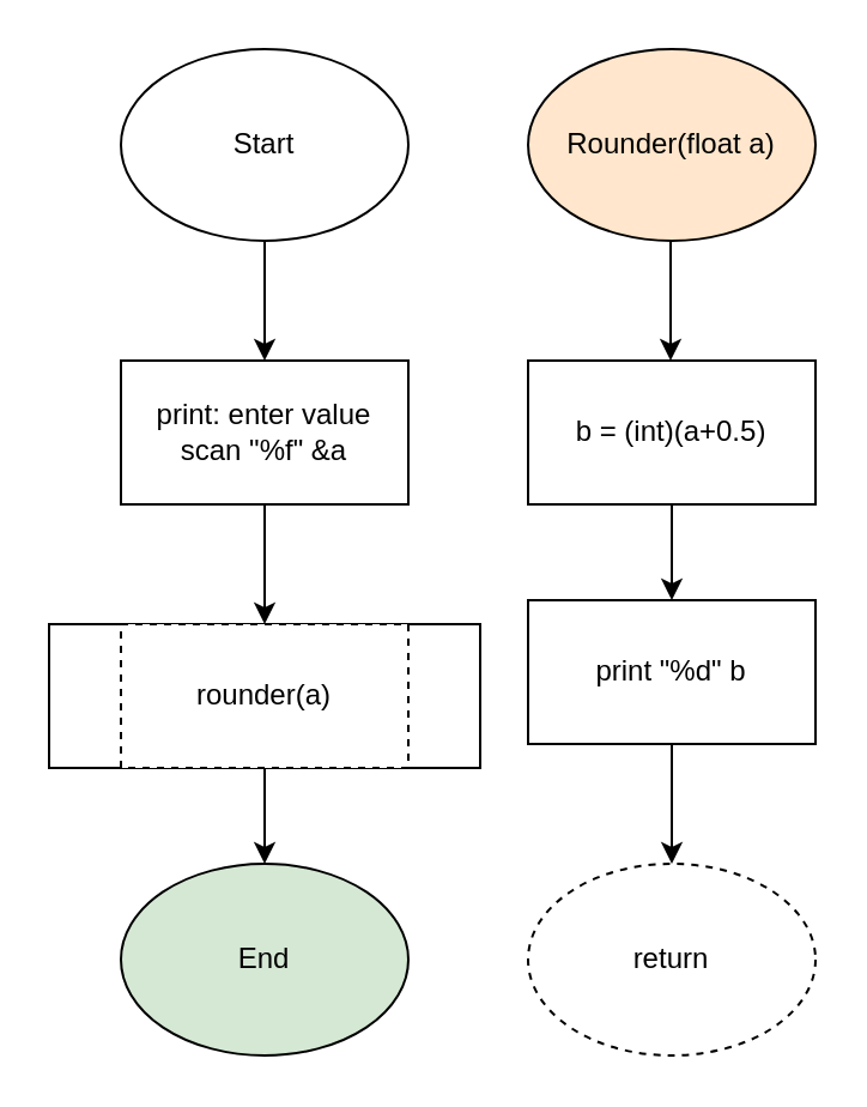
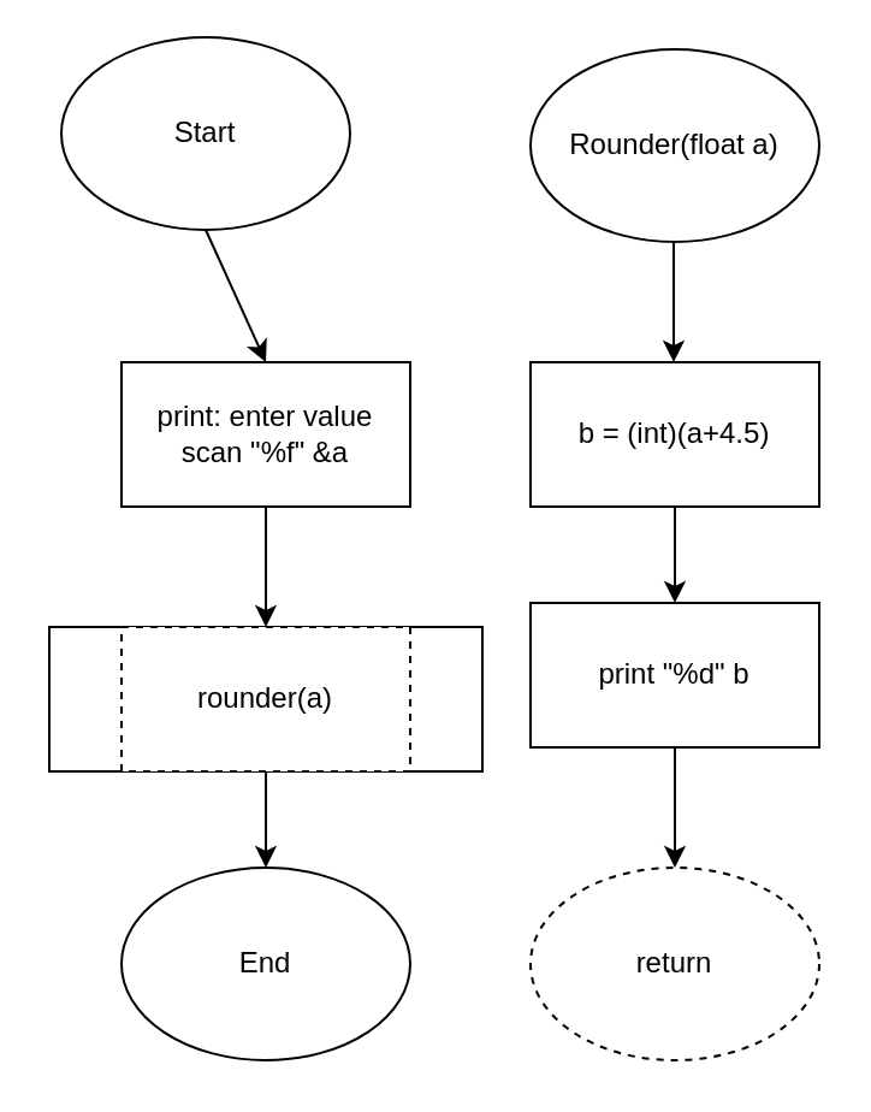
  <mxCell id="0" />
  <mxCell id="1" parent="0" />
- <mxCell id="2" value="Start" style="ellipse;whiteSpace=wrap;html=1;" vertex="1" parent="1"><mxGeometry x="50" y="20" width="120" height="80" as="geometry" /></mxCell>
+ <mxCell id="2" value="Start" style="ellipse;whiteSpace=wrap;html=1;" vertex="1" parent="1"><mxGeometry x="25" y="15" width="120" height="80" as="geometry" /></mxCell>
  <mxCell id="3" value="print: enter value&lt;br&gt;scan &quot;%f&quot; &amp;amp;a" style="rounded=0;whiteSpace=wrap;html=1;" vertex="1" parent="1"><mxGeometry x="50" y="150" width="120" height="60" as="geometry" /></mxCell>
  <mxCell id="4" value="" style="rounded=0;whiteSpace=wrap;html=1;" vertex="1" parent="1"><mxGeometry x="20" y="260" width="180" height="60" as="geometry" /></mxCell>
  <mxCell id="5" value="rounder(a)" style="rounded=0;whiteSpace=wrap;html=1;dashed=1;" vertex="1" parent="1"><mxGeometry x="50" y="260" width="120" height="60" as="geometry" /></mxCell>
  <mxCell id="6" value="" style="endArrow=classic;html=1;rounded=0;exitX=0.5;exitY=1;exitDx=0;exitDy=0;entryX=0.5;entryY=0;entryDx=0;entryDy=0;" edge="1" parent="1" source="2" target="3"><mxGeometry width="50" height="50" relative="1" as="geometry"><mxPoint x="100" y="160" as="sourcePoint" /><mxPoint x="150" y="110" as="targetPoint" /></mxGeometry></mxCell>
  <mxCell id="7" value="" style="endArrow=classic;html=1;rounded=0;exitX=0.5;exitY=1;exitDx=0;exitDy=0;entryX=0.5;entryY=0;entryDx=0;entryDy=0;" edge="1" parent="1" source="3" target="5"><mxGeometry width="50" height="50" relative="1" as="geometry"><mxPoint x="110" y="260" as="sourcePoint" /><mxPoint x="160" y="210" as="targetPoint" /></mxGeometry></mxCell>
  <mxCell id="8" value="" style="endArrow=classic;html=1;rounded=0;exitX=0.5;exitY=1;exitDx=0;exitDy=0;" edge="1" parent="1" source="5"><mxGeometry width="50" height="50" relative="1" as="geometry"><mxPoint x="100" y="410" as="sourcePoint" /><mxPoint x="110" y="360" as="targetPoint" /></mxGeometry></mxCell>
- <mxCell id="9" value="End" style="ellipse;whiteSpace=wrap;html=1;fillColor=#d5e8d4;" vertex="1" parent="1"><mxGeometry x="50" y="360" width="120" height="80" as="geometry" /></mxCell>
- <mxCell id="10" value="Rounder(float a)" style="ellipse;whiteSpace=wrap;html=1;fillColor=#ffe6cc;" vertex="1" parent="1"><mxGeometry x="220" y="20" width="120" height="80" as="geometry" /></mxCell>
- <mxCell id="11" value="b = (int)(a+0.5)" style="rounded=0;whiteSpace=wrap;html=1;" vertex="1" parent="1"><mxGeometry x="220" y="150" width="120" height="60" as="geometry" /></mxCell>
+ <mxCell id="9" value="End" style="ellipse;whiteSpace=wrap;html=1;" vertex="1" parent="1"><mxGeometry x="50" y="360" width="120" height="80" as="geometry" /></mxCell>
+ <mxCell id="10" value="Rounder(float a)" style="ellipse;whiteSpace=wrap;html=1;" vertex="1" parent="1"><mxGeometry x="220" y="20" width="120" height="80" as="geometry" /></mxCell>
+ <mxCell id="11" value="b = (int)(a+4.5)" style="rounded=0;whiteSpace=wrap;html=1;" vertex="1" parent="1"><mxGeometry x="220" y="150" width="120" height="60" as="geometry" /></mxCell>
  <mxCell id="12" value="print &quot;%d&quot; b" style="rounded=0;whiteSpace=wrap;html=1;" vertex="1" parent="1"><mxGeometry x="220" y="250" width="120" height="60" as="geometry" /></mxCell>
  <mxCell id="13" value="return" style="ellipse;whiteSpace=wrap;html=1;dashed=1;" vertex="1" parent="1"><mxGeometry x="220" y="360" width="120" height="80" as="geometry" /></mxCell>
  <mxCell id="14" value="" style="endArrow=classic;html=1;rounded=0;exitX=0.5;exitY=1;exitDx=0;exitDy=0;entryX=0.5;entryY=0;entryDx=0;entryDy=0;" edge="1" parent="1"><mxGeometry width="50" height="50" relative="1" as="geometry"><mxPoint x="279.5" y="100" as="sourcePoint" /><mxPoint x="279.5" y="150" as="targetPoint" /></mxGeometry></mxCell>
  <mxCell id="15" value="" style="endArrow=classic;html=1;rounded=0;exitX=0.5;exitY=1;exitDx=0;exitDy=0;entryX=0.5;entryY=0;entryDx=0;entryDy=0;" edge="1" parent="1" source="11" target="12"><mxGeometry width="50" height="50" relative="1" as="geometry"><mxPoint x="280" y="270" as="sourcePoint" /><mxPoint x="330" y="220" as="targetPoint" /></mxGeometry></mxCell>
  <mxCell id="16" value="" style="endArrow=classic;html=1;rounded=0;exitX=0.5;exitY=1;exitDx=0;exitDy=0;entryX=0.5;entryY=0;entryDx=0;entryDy=0;" edge="1" parent="1" source="12" target="13"><mxGeometry width="50" height="50" relative="1" as="geometry"><mxPoint x="270" y="350" as="sourcePoint" /><mxPoint x="320" y="300" as="targetPoint" /></mxGeometry></mxCell>
